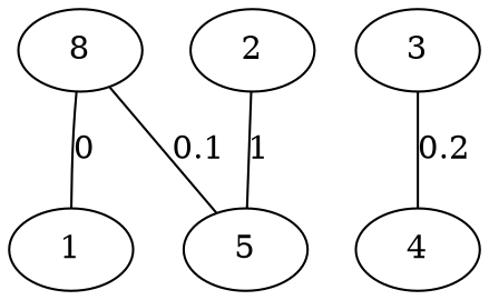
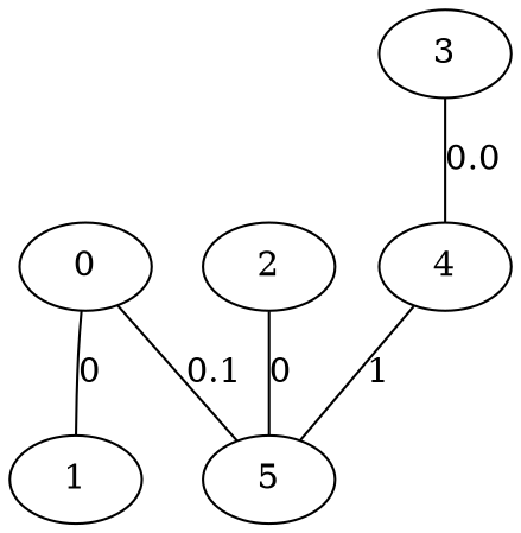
  graph {
    rankdir=TB
-   0 [label=8]
+   0
    1
    5
    2
    3
    4
    0 -- 1 [label=0]
    0 -- 5 [label=0.1]
-   2 -- 5 [label=1]
-   3 -- 4 [label=0.2]
+   2 -- 5 [label=0]
+   3 -- 4 [label=0.0]
+   4 -- 5 [label=1]
  }
